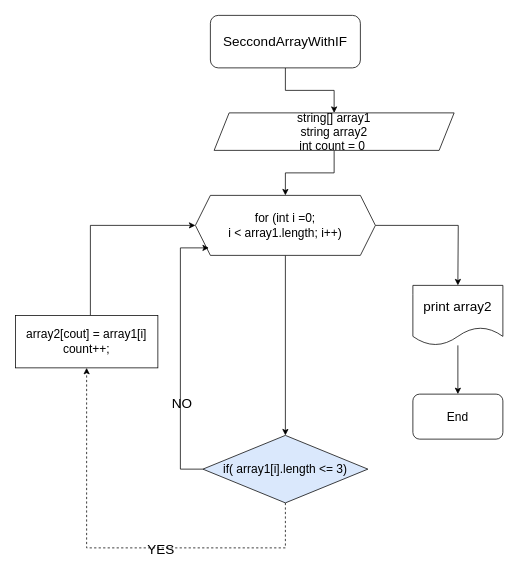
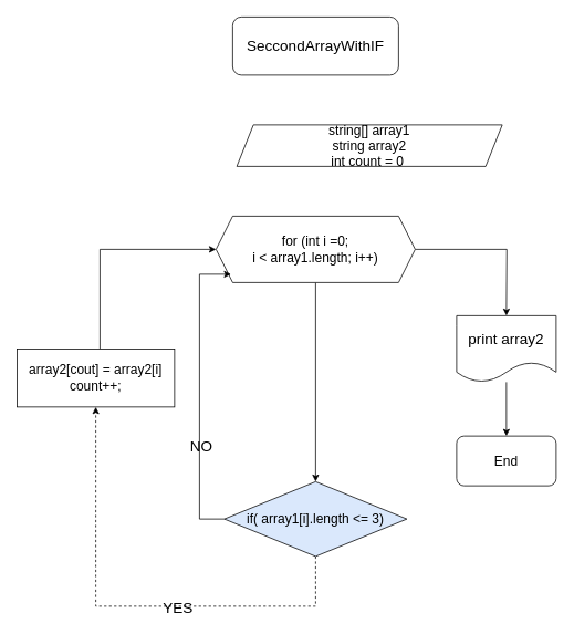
  <mxCell id="0" />
  <mxCell id="1" parent="0" />
- <mxCell id="2" style="edgeStyle=orthogonalEdgeStyle;rounded=0;orthogonalLoop=1;jettySize=auto;html=1;entryX=0.5;entryY=0;entryDx=0;entryDy=0;labelBackgroundColor=none;fontColor=default;" parent="1" source="3" target="5" edge="1"><mxGeometry relative="1" as="geometry" /></mxCell>
  <mxCell id="3" value="&lt;font style=&quot;font-size: 18px;&quot;&gt;SeccondArrayWithIF&lt;/font&gt;" style="rounded=1;whiteSpace=wrap;html=1;labelBackgroundColor=none;" parent="1" vertex="1"><mxGeometry x="280" y="20" width="200" height="70" as="geometry" /></mxCell>
- <mxCell id="4" style="edgeStyle=orthogonalEdgeStyle;rounded=0;orthogonalLoop=1;jettySize=auto;html=1;entryX=0.5;entryY=0;entryDx=0;entryDy=0;labelBackgroundColor=none;fontColor=default;" parent="1" source="5" target="8" edge="1"><mxGeometry relative="1" as="geometry" /></mxCell>
  <mxCell id="5" value="&lt;font size=&quot;3&quot;&gt;string[] array1&lt;br&gt;string array2&lt;br&gt;int count = 0&amp;nbsp;&lt;/font&gt;" style="shape=parallelogram;perimeter=parallelogramPerimeter;whiteSpace=wrap;html=1;fixedSize=1;labelBackgroundColor=none;" parent="1" vertex="1"><mxGeometry x="285" y="150" width="320" height="50" as="geometry" /></mxCell>
  <mxCell id="6" style="edgeStyle=orthogonalEdgeStyle;rounded=0;orthogonalLoop=1;jettySize=auto;html=1;entryX=0.5;entryY=0;entryDx=0;entryDy=0;labelBackgroundColor=none;fontColor=default;" parent="1" source="8" target="11" edge="1"><mxGeometry relative="1" as="geometry" /></mxCell>
  <mxCell id="7" style="edgeStyle=orthogonalEdgeStyle;rounded=0;orthogonalLoop=1;jettySize=auto;html=1;entryX=0.5;entryY=0;entryDx=0;entryDy=0;labelBackgroundColor=none;fontColor=default;" parent="1" source="8" edge="1"><mxGeometry relative="1" as="geometry"><mxPoint x="610" y="380" as="targetPoint" /></mxGeometry></mxCell>
  <mxCell id="8" value="&lt;font size=&quot;3&quot;&gt;for (int i =0;&lt;br&gt;i &amp;lt; array1.length; i++)&lt;br&gt;&lt;/font&gt;" style="shape=hexagon;perimeter=hexagonPerimeter2;whiteSpace=wrap;html=1;fixedSize=1;labelBackgroundColor=none;" parent="1" vertex="1"><mxGeometry x="260" y="260" width="240" height="80" as="geometry" /></mxCell>
  <mxCell id="9" style="edgeStyle=orthogonalEdgeStyle;rounded=0;orthogonalLoop=1;jettySize=auto;html=1;entryX=0.5;entryY=1;entryDx=0;entryDy=0;labelBackgroundColor=none;fontColor=default;dashed=1;" parent="1" source="11" target="13" edge="1"><mxGeometry relative="1" as="geometry"><Array as="points"><mxPoint x="380" y="730" /><mxPoint x="115" y="730" /></Array></mxGeometry></mxCell>
  <mxCell id="10" value="&lt;font style=&quot;font-size: 18px;&quot;&gt;YES&lt;/font&gt;" style="edgeLabel;html=1;align=center;verticalAlign=middle;resizable=0;points=[];labelBackgroundColor=none;" parent="9" vertex="1" connectable="0"><mxGeometry x="-0.197" y="2" relative="1" as="geometry"><mxPoint as="offset" /></mxGeometry></mxCell>
  <mxCell id="11" value="&lt;font size=&quot;3&quot;&gt;if( array1[i].length &amp;lt;= 3)&lt;/font&gt;" style="rhombus;whiteSpace=wrap;html=1;labelBackgroundColor=none;fillColor=#dae8fc;" parent="1" vertex="1"><mxGeometry x="270" y="580" width="220" height="90" as="geometry" /></mxCell>
  <mxCell id="12" style="edgeStyle=orthogonalEdgeStyle;rounded=0;orthogonalLoop=1;jettySize=auto;html=1;entryX=0;entryY=0.5;entryDx=0;entryDy=0;labelBackgroundColor=none;fontColor=default;" parent="1" source="13" target="8" edge="1"><mxGeometry relative="1" as="geometry"><Array as="points"><mxPoint x="120" y="300" /></Array></mxGeometry></mxCell>
- <mxCell id="13" value="&lt;font size=&quot;3&quot;&gt;array2[cout] = array1[i]&lt;br&gt;count++;&lt;br&gt;&lt;/font&gt;" style="rounded=0;whiteSpace=wrap;html=1;labelBackgroundColor=none;" parent="1" vertex="1"><mxGeometry x="20" y="420" width="190" height="70" as="geometry" /></mxCell>
+ <mxCell id="13" value="&lt;font size=&quot;3&quot;&gt;array2[cout] = array2[i]&lt;br&gt;count++;&lt;br&gt;&lt;/font&gt;" style="rounded=0;whiteSpace=wrap;html=1;labelBackgroundColor=none;" parent="1" vertex="1"><mxGeometry x="20" y="420" width="190" height="70" as="geometry" /></mxCell>
  <mxCell id="14" style="edgeStyle=orthogonalEdgeStyle;rounded=0;orthogonalLoop=1;jettySize=auto;html=1;labelBackgroundColor=none;fontColor=default;" parent="1" source="11" edge="1"><mxGeometry relative="1" as="geometry"><mxPoint x="278" y="330" as="targetPoint" /><Array as="points"><mxPoint x="240" y="625" /><mxPoint x="240" y="330" /><mxPoint x="278" y="330" /></Array></mxGeometry></mxCell>
  <mxCell id="15" value="&lt;font style=&quot;font-size: 18px;&quot;&gt;NO&lt;/font&gt;" style="edgeLabel;html=1;align=center;verticalAlign=middle;resizable=0;points=[];labelBackgroundColor=none;" parent="14" vertex="1" connectable="0"><mxGeometry x="-0.349" y="-1" relative="1" as="geometry"><mxPoint as="offset" /></mxGeometry></mxCell>
  <mxCell id="16" style="edgeStyle=orthogonalEdgeStyle;rounded=0;orthogonalLoop=1;jettySize=auto;html=1;entryX=0.5;entryY=0;entryDx=0;entryDy=0;labelBackgroundColor=none;fontColor=default;" parent="1" source="17" target="18" edge="1"><mxGeometry relative="1" as="geometry" /></mxCell>
  <mxCell id="17" value="&lt;font style=&quot;font-size: 18px;&quot;&gt;print array2&lt;/font&gt;" style="shape=document;whiteSpace=wrap;html=1;boundedLbl=1;labelBackgroundColor=none;" parent="1" vertex="1"><mxGeometry x="550" y="380" width="120" height="80" as="geometry" /></mxCell>
  <mxCell id="18" value="&lt;font size=&quot;3&quot;&gt;End&lt;/font&gt;" style="rounded=1;whiteSpace=wrap;html=1;labelBackgroundColor=none;" parent="1" vertex="1"><mxGeometry x="550" y="525" width="120" height="60" as="geometry" /></mxCell>
